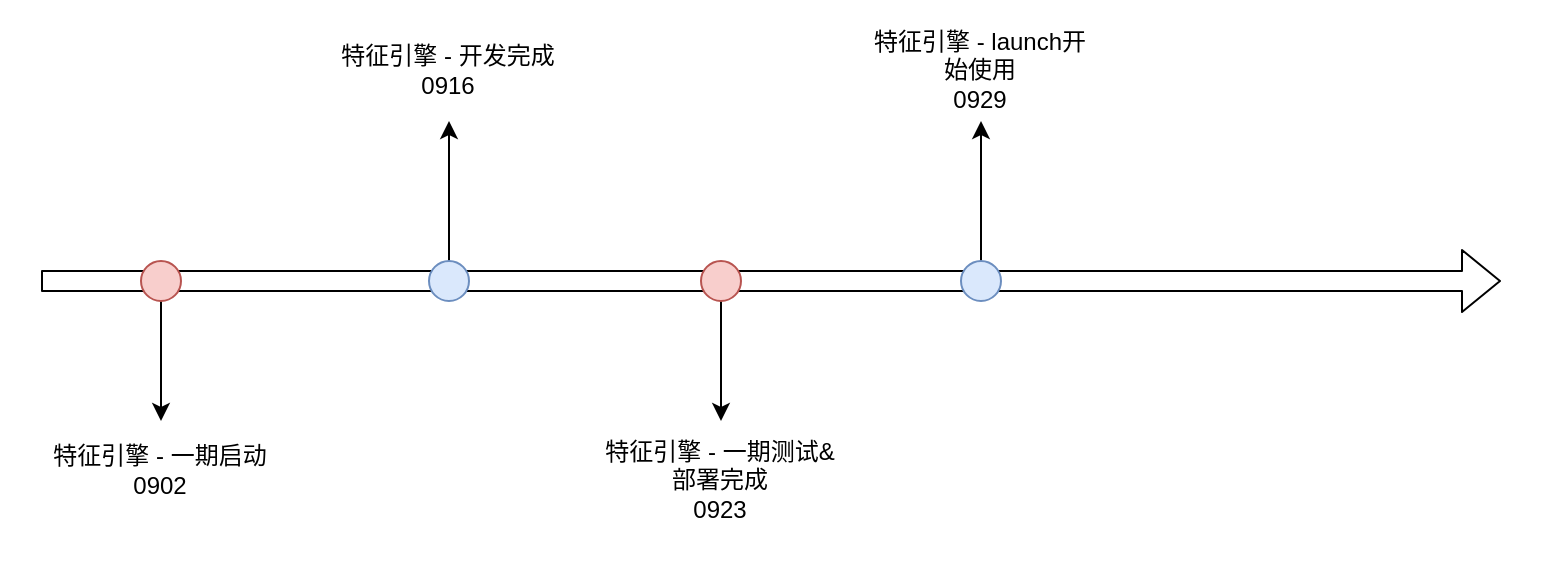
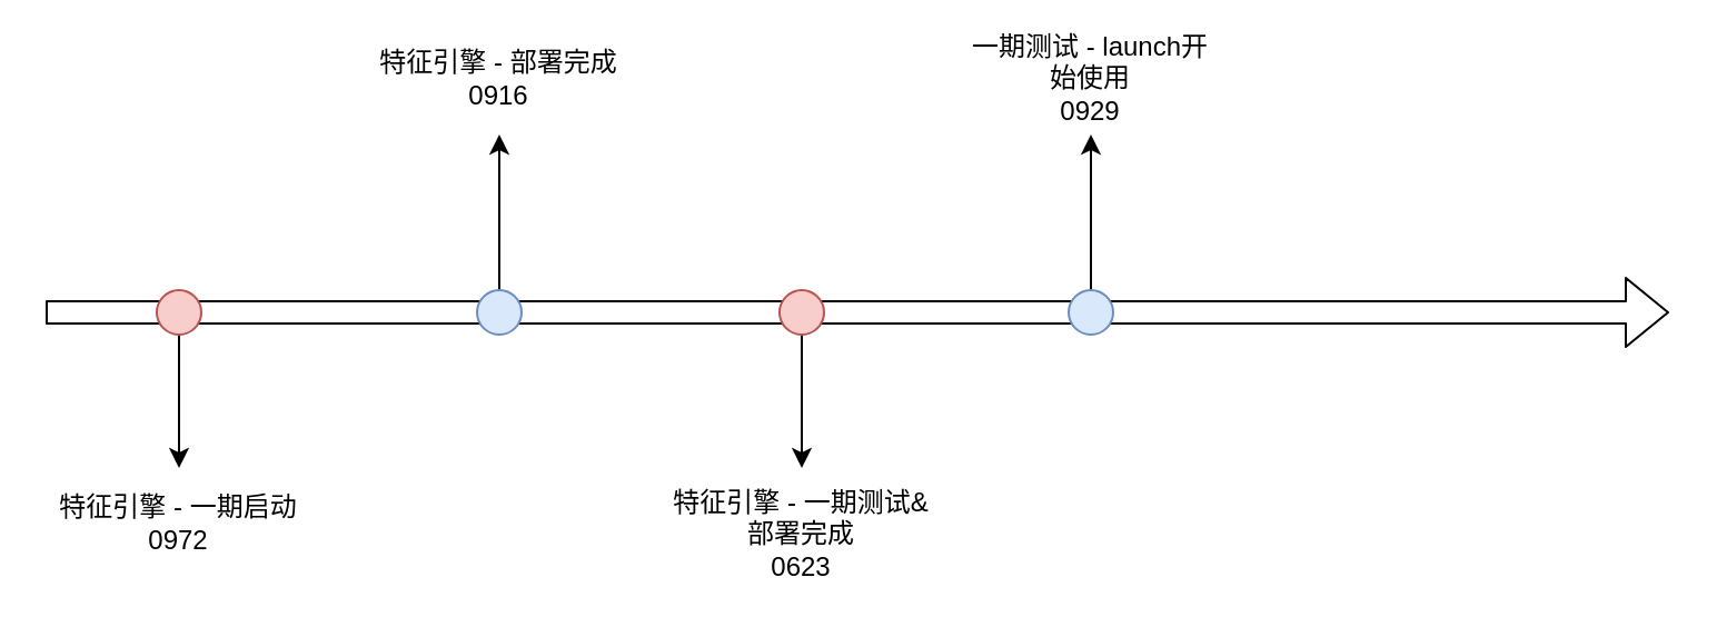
  <mxCell id="0" />
  <mxCell id="1" parent="0" />
  <mxCell id="2" value="" style="shape=flexArrow;endArrow=classic;html=1;" edge="1" parent="1"><mxGeometry width="50" height="50" relative="1" as="geometry"><mxPoint x="20" y="140" as="sourcePoint" /><mxPoint x="750" y="140" as="targetPoint" /></mxGeometry></mxCell>
  <mxCell id="3" value="" style="group" vertex="1" connectable="0" parent="1"><mxGeometry x="164" y="20" width="120" height="130" as="geometry" /></mxCell>
  <mxCell id="4" value="" style="endArrow=classic;html=1;exitX=0.5;exitY=0;exitDx=0;exitDy=0;" edge="1" parent="3" source="5"><mxGeometry width="50" height="50" relative="1" as="geometry"><mxPoint x="106" y="60" as="sourcePoint" /><mxPoint x="60" y="40" as="targetPoint" /></mxGeometry></mxCell>
  <mxCell id="5" value="" style="ellipse;whiteSpace=wrap;html=1;aspect=fixed;fillColor=#dae8fc;strokeColor=#6c8ebf;" vertex="1" parent="3"><mxGeometry x="50" y="110" width="20" height="20" as="geometry" /></mxCell>
  <mxCell id="6" value="" style="endArrow=classic;html=1;" edge="1" parent="3" target="5"><mxGeometry width="50" height="50" relative="1" as="geometry"><mxPoint x="60" y="120" as="sourcePoint" /><mxPoint x="60" y="220" as="targetPoint" /></mxGeometry></mxCell>
- <mxCell id="7" value="特征引擎 - 开发完成&lt;br&gt;0916" style="text;html=1;strokeColor=none;fillColor=none;align=center;verticalAlign=middle;whiteSpace=wrap;rounded=0;" vertex="1" parent="3"><mxGeometry width="120" height="30" as="geometry" /></mxCell>
+ <mxCell id="7" value="特征引擎 - 部署完成&lt;br&gt;0916" style="text;html=1;strokeColor=none;fillColor=none;align=center;verticalAlign=middle;whiteSpace=wrap;rounded=0;" vertex="1" parent="3"><mxGeometry width="120" height="30" as="geometry" /></mxCell>
  <mxCell id="8" value="" style="group" vertex="1" connectable="0" parent="1"><mxGeometry x="20" y="130" width="120" height="120" as="geometry" /></mxCell>
  <mxCell id="9" value="" style="endArrow=classic;html=1;" edge="1" parent="8" source="10"><mxGeometry width="50" height="50" relative="1" as="geometry"><mxPoint x="60" y="10" as="sourcePoint" /><mxPoint x="60" y="80" as="targetPoint" /></mxGeometry></mxCell>
  <mxCell id="10" value="" style="ellipse;whiteSpace=wrap;html=1;aspect=fixed;fillColor=#f8cecc;strokeColor=#b85450;" vertex="1" parent="8"><mxGeometry x="50" width="20" height="20" as="geometry" /></mxCell>
  <mxCell id="11" value="" style="endArrow=classic;html=1;" edge="1" parent="8" target="10"><mxGeometry width="50" height="50" relative="1" as="geometry"><mxPoint x="60" y="10" as="sourcePoint" /><mxPoint x="60" y="110" as="targetPoint" /></mxGeometry></mxCell>
- <mxCell id="12" value="特征引擎 - 一期启动&lt;br&gt;0902" style="text;html=1;strokeColor=none;fillColor=none;align=center;verticalAlign=middle;whiteSpace=wrap;rounded=0;" vertex="1" parent="8"><mxGeometry y="90" width="120" height="30" as="geometry" /></mxCell>
+ <mxCell id="12" value="特征引擎 - 一期启动&lt;br&gt;0972" style="text;html=1;strokeColor=none;fillColor=none;align=center;verticalAlign=middle;whiteSpace=wrap;rounded=0;" vertex="1" parent="8"><mxGeometry y="90" width="120" height="30" as="geometry" /></mxCell>
  <mxCell id="13" value="" style="group" vertex="1" connectable="0" parent="1"><mxGeometry x="300" y="130" width="120" height="130" as="geometry" /></mxCell>
  <mxCell id="14" value="" style="endArrow=classic;html=1;" edge="1" parent="13" source="15"><mxGeometry width="50" height="50" relative="1" as="geometry"><mxPoint x="60" y="10" as="sourcePoint" /><mxPoint x="60" y="80" as="targetPoint" /></mxGeometry></mxCell>
  <mxCell id="15" value="" style="ellipse;whiteSpace=wrap;html=1;aspect=fixed;fillColor=#f8cecc;strokeColor=#b85450;" vertex="1" parent="13"><mxGeometry x="50" width="20" height="20" as="geometry" /></mxCell>
  <mxCell id="16" value="" style="endArrow=classic;html=1;" edge="1" parent="13" target="15"><mxGeometry width="50" height="50" relative="1" as="geometry"><mxPoint x="60" y="10" as="sourcePoint" /><mxPoint x="60" y="110" as="targetPoint" /></mxGeometry></mxCell>
- <mxCell id="17" value="特征引擎 - 一期测试&amp;amp;部署完成&lt;br&gt;0923" style="text;html=1;strokeColor=none;fillColor=none;align=center;verticalAlign=middle;whiteSpace=wrap;rounded=0;" vertex="1" parent="13"><mxGeometry y="90" width="120" height="40" as="geometry" /></mxCell>
+ <mxCell id="17" value="特征引擎 - 一期测试&amp;amp;部署完成&lt;br&gt;0623" style="text;html=1;strokeColor=none;fillColor=none;align=center;verticalAlign=middle;whiteSpace=wrap;rounded=0;" vertex="1" parent="13"><mxGeometry y="90" width="120" height="40" as="geometry" /></mxCell>
  <mxCell id="18" value="" style="group" vertex="1" connectable="0" parent="1"><mxGeometry x="430" y="20" width="120" height="130" as="geometry" /></mxCell>
  <mxCell id="19" value="" style="endArrow=classic;html=1;exitX=0.5;exitY=0;exitDx=0;exitDy=0;" edge="1" parent="18" source="20"><mxGeometry width="50" height="50" relative="1" as="geometry"><mxPoint x="106" y="60" as="sourcePoint" /><mxPoint x="60" y="40" as="targetPoint" /></mxGeometry></mxCell>
  <mxCell id="20" value="" style="ellipse;whiteSpace=wrap;html=1;aspect=fixed;fillColor=#dae8fc;strokeColor=#6c8ebf;" vertex="1" parent="18"><mxGeometry x="50" y="110" width="20" height="20" as="geometry" /></mxCell>
  <mxCell id="21" value="" style="endArrow=classic;html=1;" edge="1" parent="18" target="20"><mxGeometry width="50" height="50" relative="1" as="geometry"><mxPoint x="60" y="120" as="sourcePoint" /><mxPoint x="60" y="220" as="targetPoint" /></mxGeometry></mxCell>
- <mxCell id="22" value="特征引擎 - launch开始使用&lt;br&gt;0929" style="text;html=1;strokeColor=none;fillColor=none;align=center;verticalAlign=middle;whiteSpace=wrap;rounded=0;" vertex="1" parent="18"><mxGeometry width="120" height="30" as="geometry" /></mxCell>
+ <mxCell id="22" value="一期测试 - launch开始使用&lt;br&gt;0929" style="text;html=1;strokeColor=none;fillColor=none;align=center;verticalAlign=middle;whiteSpace=wrap;rounded=0;" vertex="1" parent="18"><mxGeometry width="120" height="30" as="geometry" /></mxCell>
